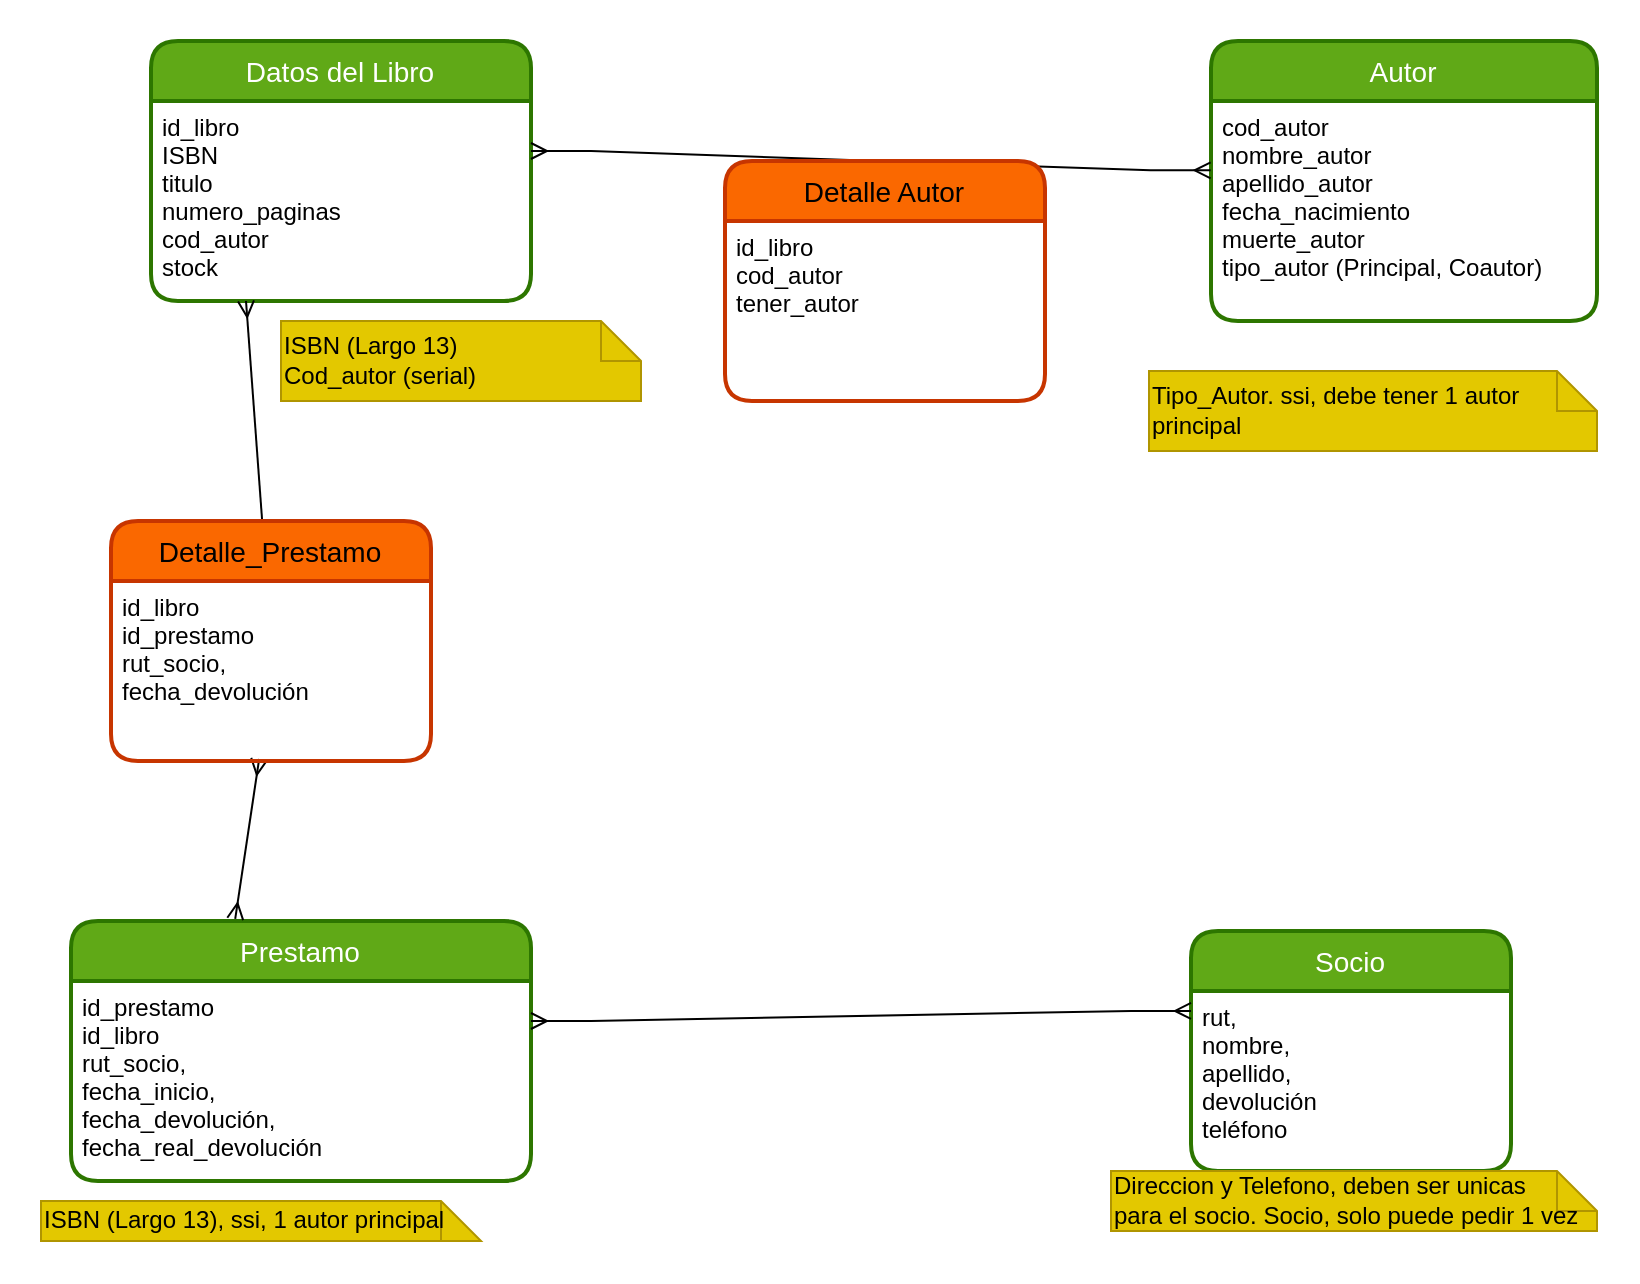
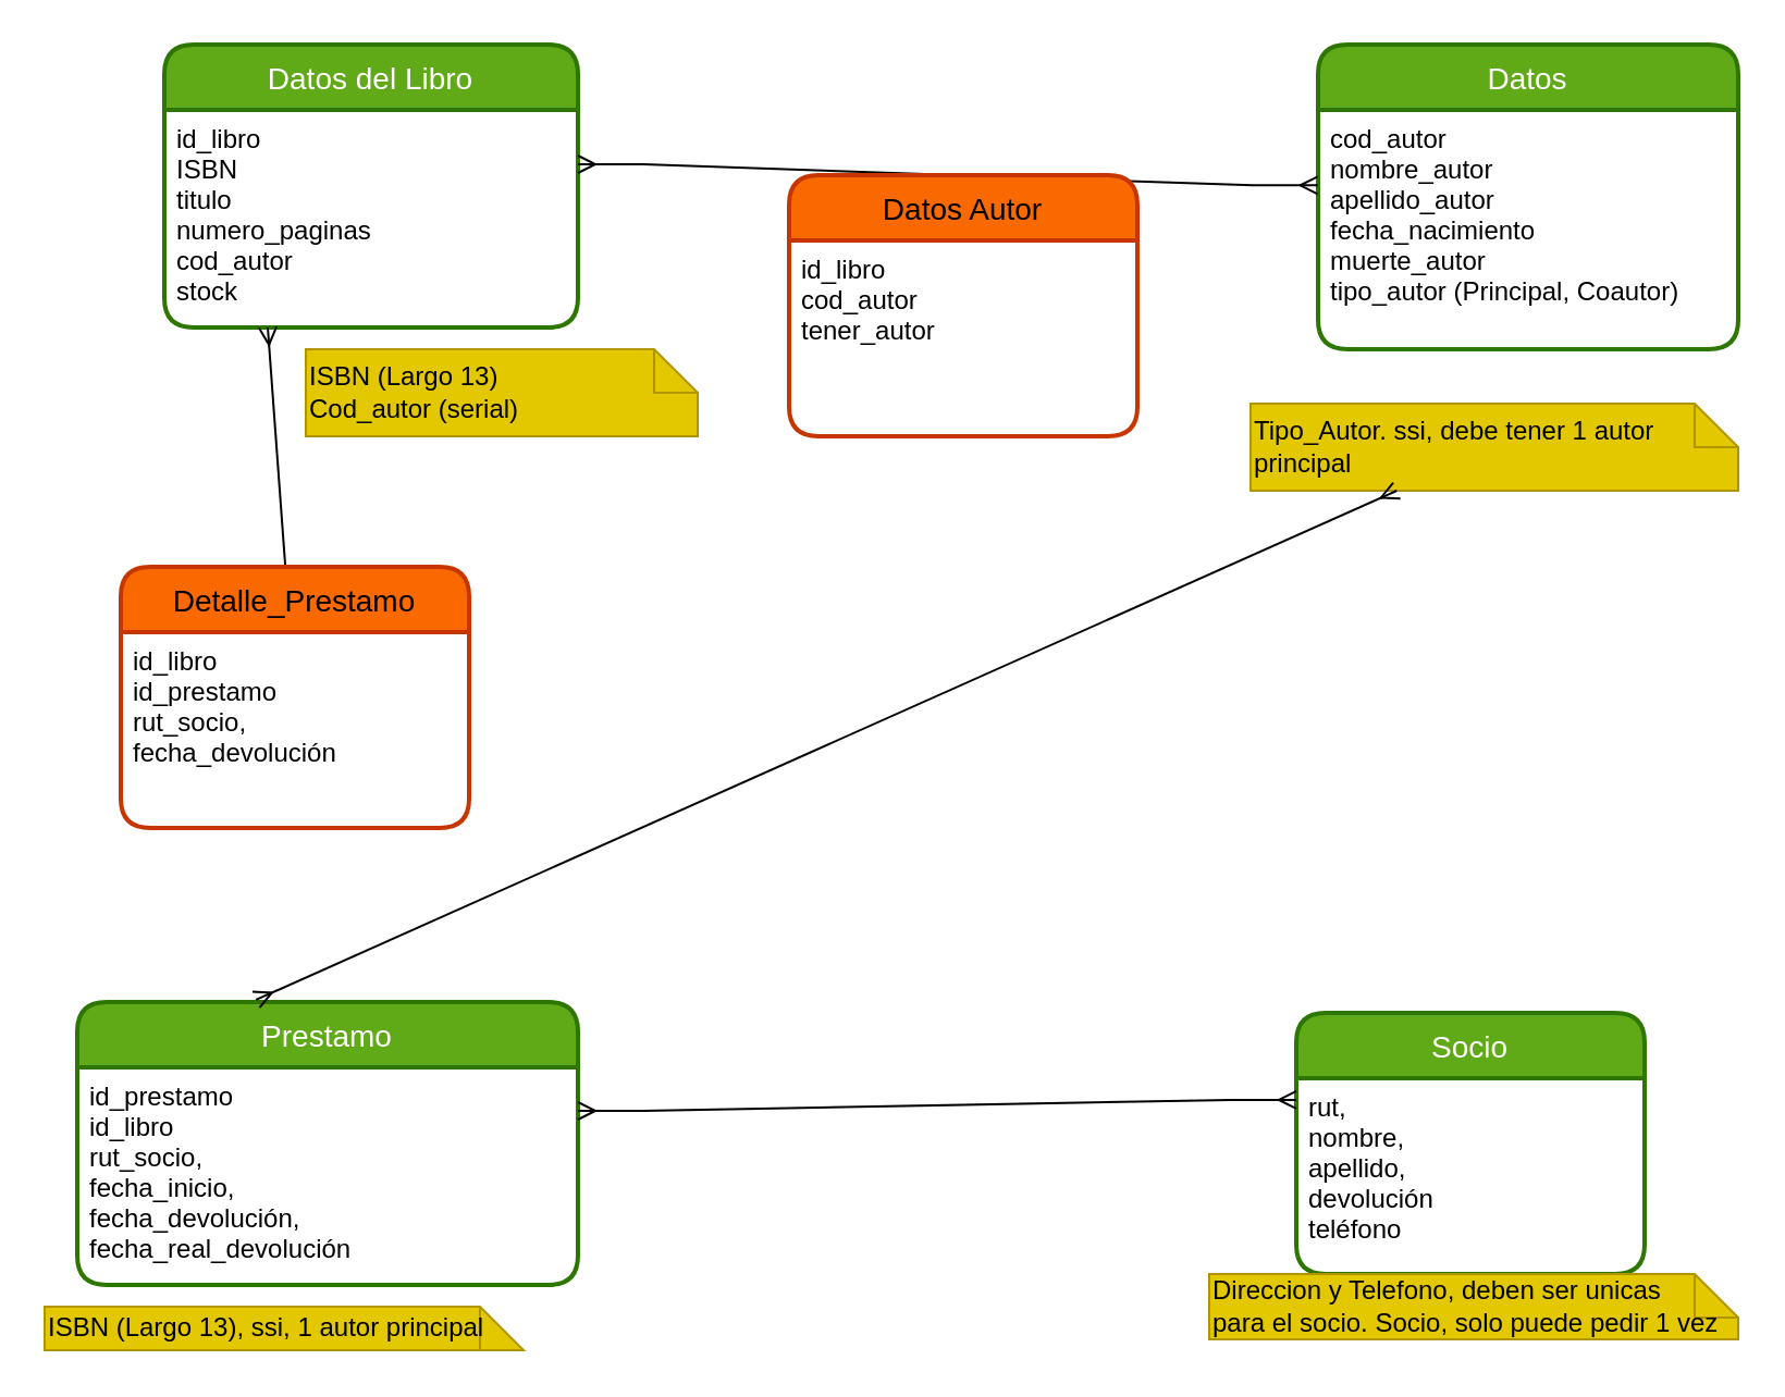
  <mxCell id="0" />
  <mxCell id="1" parent="0" />
- <mxCell id="2" value="Autor" style="swimlane;childLayout=stackLayout;horizontal=1;startSize=30;horizontalStack=0;rounded=1;fontSize=14;fontStyle=0;strokeWidth=2;resizeParent=0;resizeLast=1;shadow=0;dashed=0;align=center;fillColor=#60a917;fontColor=#ffffff;strokeColor=#2D7600;" parent="1" vertex="1"><mxGeometry x="605" y="20" width="193" height="140" as="geometry" /></mxCell>
+ <mxCell id="2" value="Datos" style="swimlane;childLayout=stackLayout;horizontal=1;startSize=30;horizontalStack=0;rounded=1;fontSize=14;fontStyle=0;strokeWidth=2;resizeParent=0;resizeLast=1;shadow=0;dashed=0;align=center;fillColor=#60a917;fontColor=#ffffff;strokeColor=#2D7600;" parent="1" vertex="1"><mxGeometry x="605" y="20" width="193" height="140" as="geometry" /></mxCell>
  <mxCell id="3" value="cod_autor&#10;nombre_autor&#10;apellido_autor &#10;fecha_nacimiento &#10;muerte_autor &#10;tipo_autor (Principal, Coautor)&#10;&#10;&#10;&#10;" style="align=left;strokeColor=none;fillColor=none;spacingLeft=4;fontSize=12;verticalAlign=top;resizable=0;rotatable=0;part=1;" parent="2" vertex="1"><mxGeometry y="30" width="193" height="110" as="geometry" /></mxCell>
  <mxCell id="4" value="Datos del Libro" style="swimlane;childLayout=stackLayout;horizontal=1;startSize=30;horizontalStack=0;rounded=1;fontSize=14;fontStyle=0;strokeWidth=2;resizeParent=0;resizeLast=1;shadow=0;dashed=0;align=center;fillColor=#60a917;fontColor=#ffffff;strokeColor=#2D7600;" parent="1" vertex="1"><mxGeometry x="75" y="20" width="190" height="130" as="geometry" /></mxCell>
  <mxCell id="5" value="id_libro &#10;ISBN &#10;titulo &#10;numero_paginas &#10;cod_autor &#10;stock&#10;" style="align=left;strokeColor=none;fillColor=none;spacingLeft=4;fontSize=12;verticalAlign=top;resizable=0;rotatable=0;part=1;" parent="4" vertex="1"><mxGeometry y="30" width="190" height="100" as="geometry" /></mxCell>
  <mxCell id="6" value="Prestamo" style="swimlane;childLayout=stackLayout;horizontal=1;startSize=30;horizontalStack=0;rounded=1;fontSize=14;fontStyle=0;strokeWidth=2;resizeParent=0;resizeLast=1;shadow=0;dashed=0;align=center;fillColor=#60a917;fontColor=#ffffff;strokeColor=#2D7600;" parent="1" vertex="1"><mxGeometry x="35" y="460" width="230" height="130" as="geometry" /></mxCell>
  <mxCell id="7" value="id_prestamo&#10;id_libro&#10;rut_socio,&#10;fecha_inicio, &#10;fecha_devolución, &#10;fecha_real_devolución" style="align=left;strokeColor=none;fillColor=none;spacingLeft=4;fontSize=12;verticalAlign=top;resizable=0;rotatable=0;part=1;" parent="6" vertex="1"><mxGeometry y="30" width="230" height="100" as="geometry" /></mxCell>
  <mxCell id="8" value="Socio" style="swimlane;childLayout=stackLayout;horizontal=1;startSize=30;horizontalStack=0;rounded=1;fontSize=14;fontStyle=0;strokeWidth=2;resizeParent=0;resizeLast=1;shadow=0;dashed=0;align=center;fillColor=#60a917;fontColor=#ffffff;strokeColor=#2D7600;" parent="1" vertex="1"><mxGeometry x="595" y="465" width="160" height="120" as="geometry" /></mxCell>
  <mxCell id="9" value="rut, &#10;nombre, &#10;apellido, &#10;devolución &#10;teléfono" style="align=left;strokeColor=none;fillColor=none;spacingLeft=4;fontSize=12;verticalAlign=top;resizable=0;rotatable=0;part=1;" parent="8" vertex="1"><mxGeometry y="30" width="160" height="90" as="geometry" /></mxCell>
  <mxCell id="10" value="&lt;div&gt;Direccion y Telefono, deben ser unicas&lt;/div&gt;&lt;div&gt;para el socio. Socio, solo puede pedir 1 vez&lt;br&gt;&lt;/div&gt;" style="shape=note;size=20;whiteSpace=wrap;html=1;fillColor=#e3c800;strokeColor=#B09500;align=left;fontColor=#000000;" parent="1" vertex="1"><mxGeometry x="555" y="585" width="243" height="30" as="geometry" /></mxCell>
  <mxCell id="11" value="&lt;div&gt;ISBN (Largo 13)&lt;/div&gt;&lt;div&gt;Cod_autor (serial)&lt;br&gt;&lt;/div&gt;" style="shape=note;size=20;whiteSpace=wrap;html=1;fillColor=#e3c800;strokeColor=#B09500;align=left;fontColor=#000000;" parent="1" vertex="1"><mxGeometry x="140" y="160" width="180" height="40" as="geometry" /></mxCell>
  <mxCell id="12" value="Tipo_Autor. ssi, debe tener 1 autor principal" style="shape=note;size=20;whiteSpace=wrap;html=1;fillColor=#e3c800;strokeColor=#B09500;fontColor=#000000;align=left;" parent="1" vertex="1"><mxGeometry x="574" y="185" width="224" height="40" as="geometry" /></mxCell>
  <mxCell id="13" value="ISBN (Largo 13), ssi, 1 autor principal" style="shape=note;size=20;whiteSpace=wrap;html=1;fillColor=#e3c800;strokeColor=#B09500;align=left;fontColor=#000000;" parent="1" vertex="1"><mxGeometry x="20" y="600" width="220" height="20" as="geometry" /></mxCell>
  <mxCell id="14" value="" style="edgeStyle=entityRelationEdgeStyle;fontSize=12;html=1;endArrow=ERmany;startArrow=ERmany;rounded=0;entryX=-0.001;entryY=0.315;entryDx=0;entryDy=0;entryPerimeter=0;exitX=1;exitY=0.25;exitDx=0;exitDy=0;" parent="1" source="5" target="3" edge="1"><mxGeometry width="100" height="100" relative="1" as="geometry"><mxPoint x="575" y="310" as="sourcePoint" /><mxPoint x="675" y="210" as="targetPoint" /></mxGeometry></mxCell>
- <mxCell id="15" value="Detalle Autor" style="swimlane;childLayout=stackLayout;horizontal=1;startSize=30;horizontalStack=0;rounded=1;fontSize=14;fontStyle=0;strokeWidth=2;resizeParent=0;resizeLast=1;shadow=0;dashed=0;align=center;fillColor=#fa6800;fontColor=#000000;strokeColor=#C73500;" parent="1" vertex="1"><mxGeometry x="362" y="80" width="160" height="120" as="geometry" /></mxCell>
+ <mxCell id="15" value="Datos Autor" style="swimlane;childLayout=stackLayout;horizontal=1;startSize=30;horizontalStack=0;rounded=1;fontSize=14;fontStyle=0;strokeWidth=2;resizeParent=0;resizeLast=1;shadow=0;dashed=0;align=center;fillColor=#fa6800;fontColor=#000000;strokeColor=#C73500;" parent="1" vertex="1"><mxGeometry x="362" y="80" width="160" height="120" as="geometry" /></mxCell>
  <mxCell id="16" value="id_libro&#10;cod_autor&#10;tener_autor" style="align=left;strokeColor=none;fillColor=none;spacingLeft=4;fontSize=12;verticalAlign=top;resizable=0;rotatable=0;part=1;" parent="15" vertex="1"><mxGeometry y="30" width="160" height="90" as="geometry" /></mxCell>
  <mxCell id="17" value="" style="edgeStyle=entityRelationEdgeStyle;fontSize=12;html=1;endArrow=ERmany;startArrow=ERmany;rounded=0;exitX=1;exitY=0.2;exitDx=0;exitDy=0;exitPerimeter=0;entryX=0;entryY=0.111;entryDx=0;entryDy=0;entryPerimeter=0;" parent="1" source="7" target="9" edge="1"><mxGeometry width="100" height="100" relative="1" as="geometry"><mxPoint x="565" y="650" as="sourcePoint" /><mxPoint x="665" y="550" as="targetPoint" /></mxGeometry></mxCell>
  <mxCell id="18" value="" style="fontSize=12;html=1;endArrow=ERmany;startArrow=none;rounded=0;entryX=0.25;entryY=1;entryDx=0;entryDy=0;" edge="1" parent="1" source="20" target="5"><mxGeometry width="100" height="100" relative="1" as="geometry"><mxPoint x="125" y="360" as="sourcePoint" /><mxPoint x="695" y="419.5" as="targetPoint" /></mxGeometry></mxCell>
- <mxCell id="19" value="" style="fontSize=12;html=1;endArrow=ERmany;startArrow=ERmany;rounded=0;entryX=0.463;entryY=0.989;entryDx=0;entryDy=0;entryPerimeter=0;exitX=0.357;exitY=-0.008;exitDx=0;exitDy=0;exitPerimeter=0;" edge="1" parent="1" source="6" target="21"><mxGeometry width="100" height="100" relative="1" as="geometry"><mxPoint x="127.5" y="630" as="sourcePoint" /><mxPoint x="125" y="450" as="targetPoint" /></mxGeometry></mxCell>
+ <mxCell id="19" value="" style="fontSize=12;html=1;endArrow=ERmany;startArrow=ERmany;rounded=0;exitX=0.357;exitY=-0.008;exitDx=0;exitDy=0;exitPerimeter=0;" edge="1" parent="1" source="6" target="12"><mxGeometry width="100" height="100" relative="1" as="geometry"><mxPoint x="127.5" y="630" as="sourcePoint" /><mxPoint x="125" y="450" as="targetPoint" /></mxGeometry></mxCell>
  <mxCell id="20" value="Detalle_Prestamo" style="swimlane;childLayout=stackLayout;horizontal=1;startSize=30;horizontalStack=0;rounded=1;fontSize=14;fontStyle=0;strokeWidth=2;resizeParent=0;resizeLast=1;shadow=0;dashed=0;align=center;fillColor=#fa6800;fontColor=#000000;strokeColor=#C73500;" vertex="1" parent="1"><mxGeometry x="55" y="260" width="160" height="120" as="geometry" /></mxCell>
  <mxCell id="21" value="id_libro&#10;id_prestamo&#10;rut_socio,&#10;fecha_devolución&#10;&#10;" style="align=left;strokeColor=none;fillColor=none;spacingLeft=4;fontSize=12;verticalAlign=top;resizable=0;rotatable=0;part=1;" vertex="1" parent="20"><mxGeometry y="30" width="160" height="90" as="geometry" /></mxCell>
